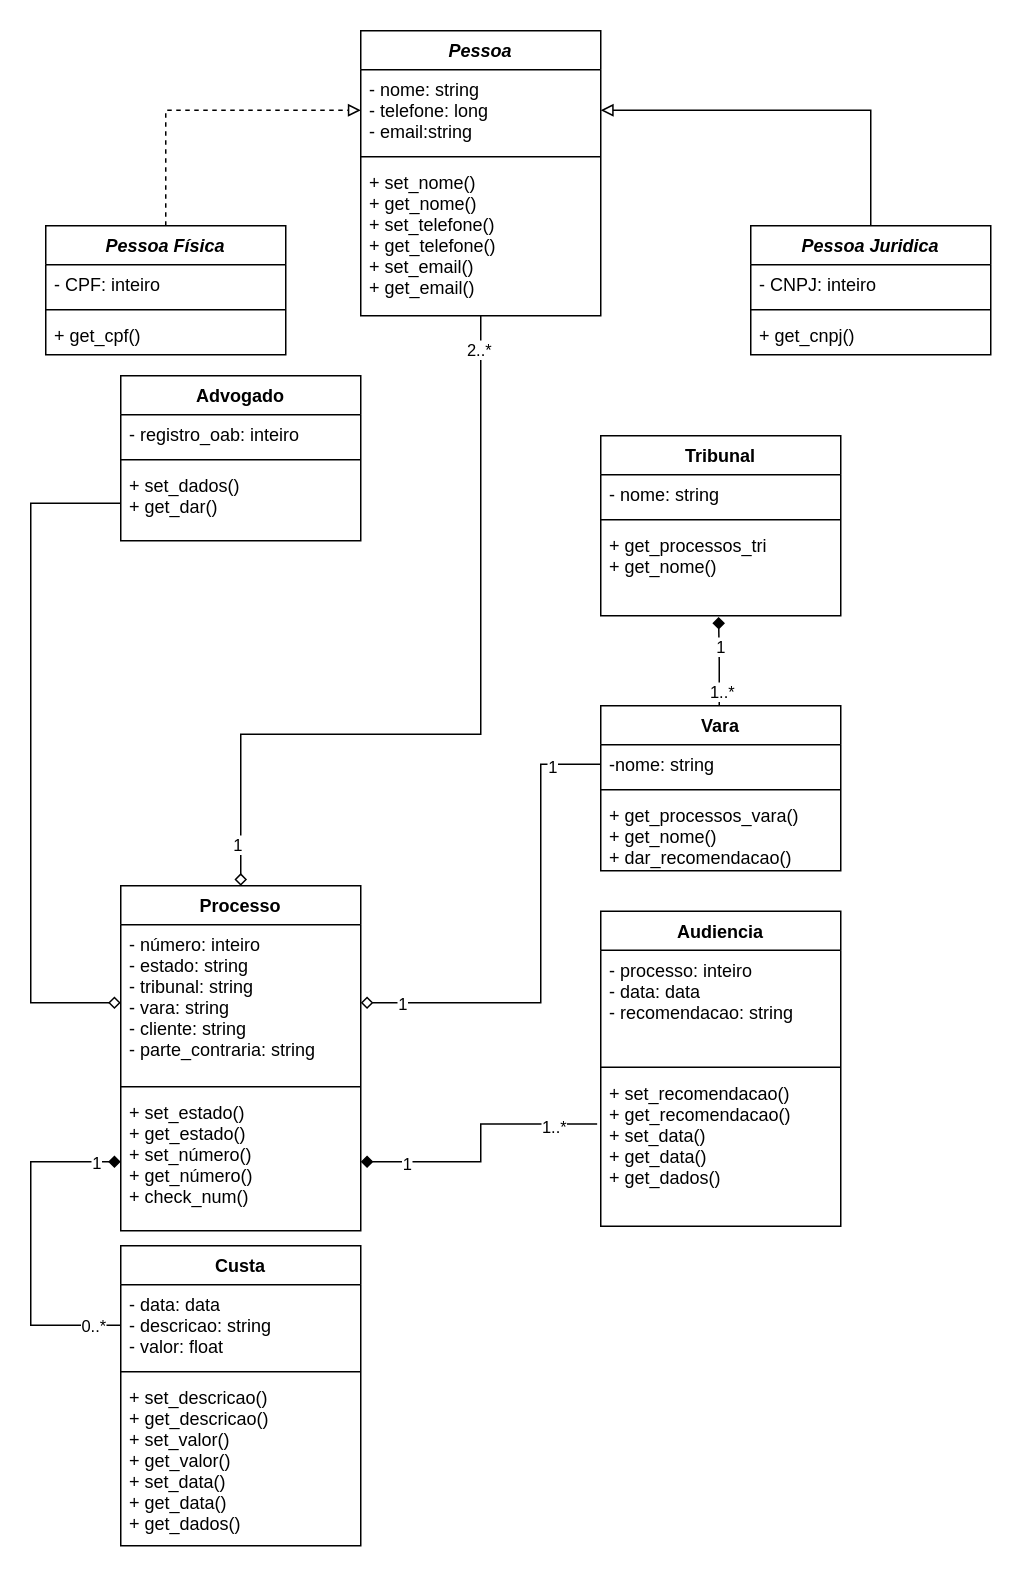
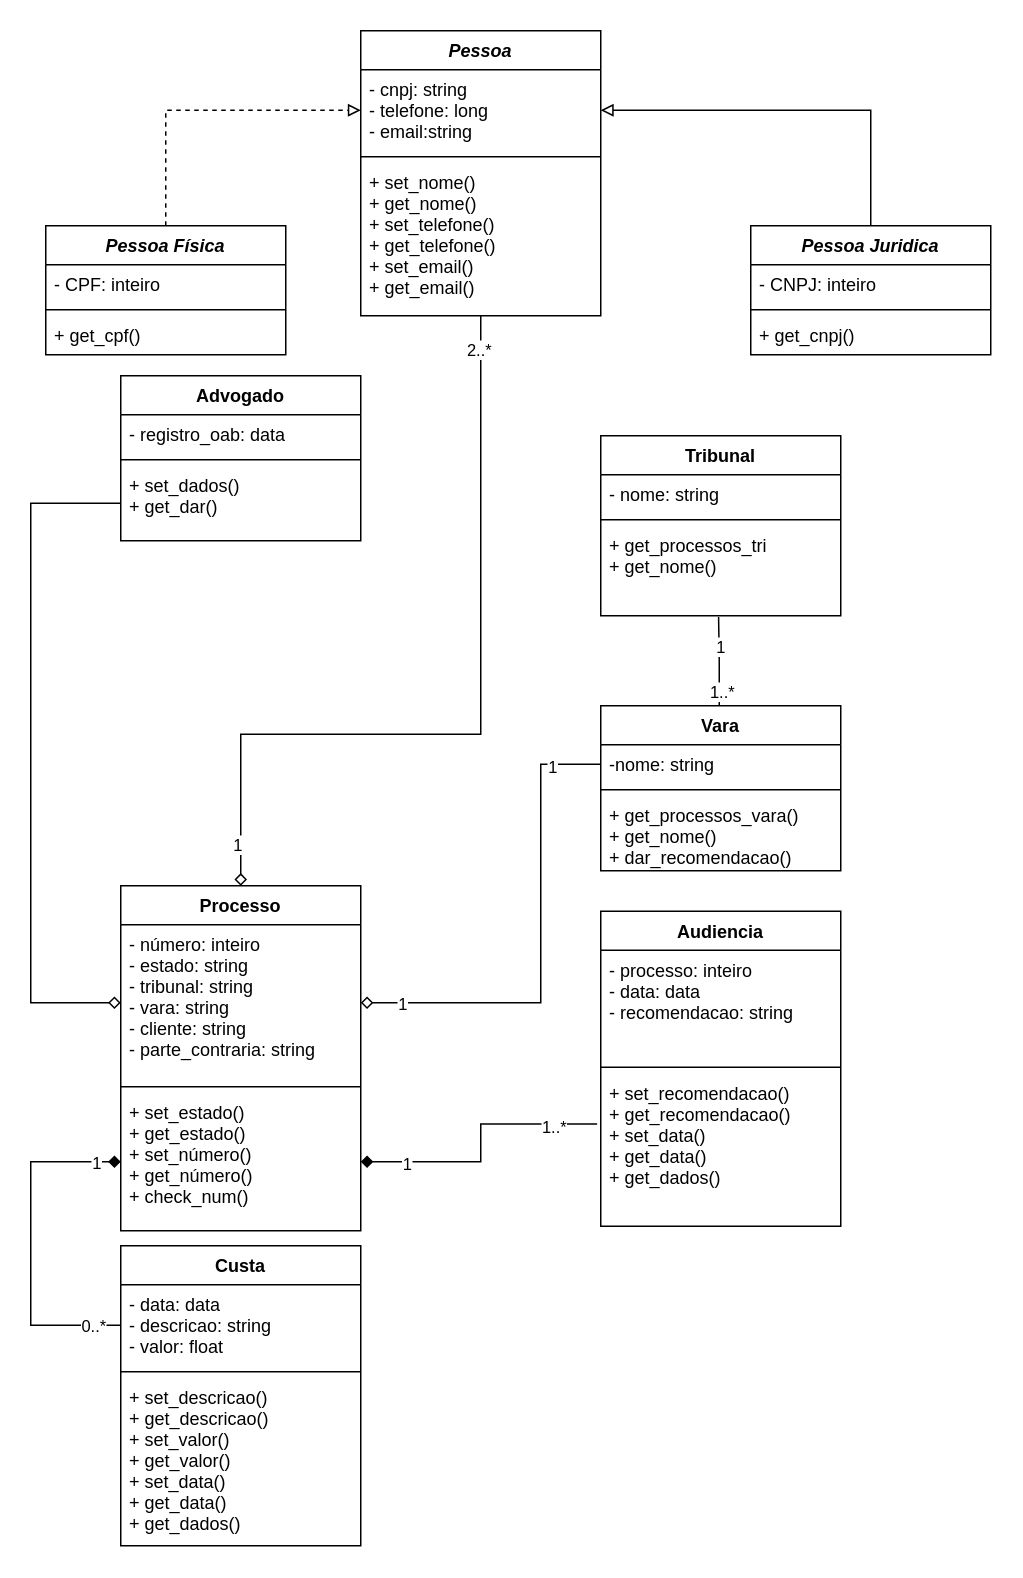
  <mxCell id="0" />
  <mxCell id="1" parent="0" />
  <mxCell id="2" style="edgeStyle=orthogonalEdgeStyle;rounded=0;orthogonalLoop=1;jettySize=auto;html=1;exitX=0.5;exitY=0;exitDx=0;exitDy=0;entryX=0;entryY=0.5;entryDx=0;entryDy=0;endArrow=block;endFill=0;dashed=1;" parent="1" source="45" target="7" edge="1"><mxGeometry relative="1" as="geometry" /></mxCell>
  <mxCell id="3" style="edgeStyle=orthogonalEdgeStyle;rounded=0;orthogonalLoop=1;jettySize=auto;html=1;exitX=0.5;exitY=0;exitDx=0;exitDy=0;endArrow=none;endFill=0;startArrow=diamond;startFill=0;" parent="1" source="10" target="9" edge="1"><mxGeometry relative="1" as="geometry"><Array as="points"><mxPoint x="160" y="489" /><mxPoint x="320" y="489" /></Array><mxPoint x="240" y="519" as="sourcePoint" /></mxGeometry></mxCell>
  <mxCell id="4" value="1" style="edgeLabel;html=1;align=center;verticalAlign=middle;resizable=0;points=[];" vertex="1" connectable="0" parent="3"><mxGeometry x="-0.896" y="3" relative="1" as="geometry"><mxPoint as="offset" /></mxGeometry></mxCell>
  <mxCell id="5" value="2..*" style="edgeLabel;html=1;align=center;verticalAlign=middle;resizable=0;points=[];" vertex="1" connectable="0" parent="3"><mxGeometry x="0.918" y="2" relative="1" as="geometry"><mxPoint as="offset" /></mxGeometry></mxCell>
  <mxCell id="6" value="Pessoa" style="swimlane;fontStyle=3;align=center;verticalAlign=top;childLayout=stackLayout;horizontal=1;startSize=26;horizontalStack=0;resizeParent=1;resizeParentMax=0;resizeLast=0;collapsible=1;marginBottom=0;" parent="1" vertex="1"><mxGeometry x="240" y="20" width="160" height="190" as="geometry" /></mxCell>
- <mxCell id="7" value="- nome: string&#10;- telefone: long&#10;- email:string&#10;" style="text;strokeColor=none;fillColor=none;align=left;verticalAlign=top;spacingLeft=4;spacingRight=4;overflow=hidden;rotatable=0;points=[[0,0.5],[1,0.5]];portConstraint=eastwest;" parent="6" vertex="1"><mxGeometry y="26" width="160" height="54" as="geometry" /></mxCell>
+ <mxCell id="7" value="- cnpj: string&#10;- telefone: long&#10;- email:string&#10;" style="text;strokeColor=none;fillColor=none;align=left;verticalAlign=top;spacingLeft=4;spacingRight=4;overflow=hidden;rotatable=0;points=[[0,0.5],[1,0.5]];portConstraint=eastwest;" parent="6" vertex="1"><mxGeometry y="26" width="160" height="54" as="geometry" /></mxCell>
  <mxCell id="8" value="" style="line;strokeWidth=1;fillColor=none;align=left;verticalAlign=middle;spacingTop=-1;spacingLeft=3;spacingRight=3;rotatable=0;labelPosition=right;points=[];portConstraint=eastwest;" parent="6" vertex="1"><mxGeometry y="80" width="160" height="8" as="geometry" /></mxCell>
  <mxCell id="9" value="+ set_nome()&#10;+ get_nome()&#10;+ set_telefone()&#10;+ get_telefone()&#10;+ set_email()&#10;+ get_email()&#10;&#10;&#10;&#10;" style="text;strokeColor=none;fillColor=none;align=left;verticalAlign=top;spacingLeft=4;spacingRight=4;overflow=hidden;rotatable=0;points=[[0,0.5],[1,0.5]];portConstraint=eastwest;" parent="6" vertex="1"><mxGeometry y="88" width="160" height="102" as="geometry" /></mxCell>
  <mxCell id="10" value="Processo" style="swimlane;fontStyle=1;align=center;verticalAlign=top;childLayout=stackLayout;horizontal=1;startSize=26;horizontalStack=0;resizeParent=1;resizeParentMax=0;resizeLast=0;collapsible=1;marginBottom=0;" parent="1" vertex="1"><mxGeometry x="80" y="590" width="160" height="230" as="geometry" /></mxCell>
  <mxCell id="11" value="- número: inteiro&#10;- estado: string&#10;- tribunal: string&#10;- vara: string&#10;- cliente: string&#10;- parte_contraria: string&#10;&#10;&#10;" style="text;strokeColor=none;fillColor=none;align=left;verticalAlign=top;spacingLeft=4;spacingRight=4;overflow=hidden;rotatable=0;points=[[0,0.5],[1,0.5]];portConstraint=eastwest;" parent="10" vertex="1"><mxGeometry y="26" width="160" height="104" as="geometry" /></mxCell>
  <mxCell id="12" value="" style="line;strokeWidth=1;fillColor=none;align=left;verticalAlign=middle;spacingTop=-1;spacingLeft=3;spacingRight=3;rotatable=0;labelPosition=right;points=[];portConstraint=eastwest;" parent="10" vertex="1"><mxGeometry y="130" width="160" height="8" as="geometry" /></mxCell>
  <mxCell id="13" value="+ set_estado()&#10;+ get_estado()&#10;+ set_número()&#10;+ get_número()&#10;+ check_num()&#10;&#10;&#10;&#10;&#10;" style="text;strokeColor=none;fillColor=none;align=left;verticalAlign=top;spacingLeft=4;spacingRight=4;overflow=hidden;rotatable=0;points=[[0,0.5],[1,0.5]];portConstraint=eastwest;" parent="10" vertex="1"><mxGeometry y="138" width="160" height="92" as="geometry" /></mxCell>
- <mxCell id="14" style="edgeStyle=orthogonalEdgeStyle;rounded=0;orthogonalLoop=1;jettySize=auto;html=1;exitX=0.5;exitY=0;exitDx=0;exitDy=0;entryX=0.491;entryY=1.013;entryDx=0;entryDy=0;entryPerimeter=0;endArrow=diamond;endFill=1;" parent="1" source="24" target="38" edge="1"><mxGeometry relative="1" as="geometry"><Array as="points"><mxPoint x="479" y="470" /><mxPoint x="479" y="440" /></Array></mxGeometry></mxCell>
+ <mxCell id="14" style="edgeStyle=orthogonalEdgeStyle;rounded=0;orthogonalLoop=1;jettySize=auto;html=1;exitX=0.5;exitY=0;exitDx=0;exitDy=0;entryX=0.491;entryY=1.013;entryDx=0;entryDy=0;entryPerimeter=0;endArrow=none;endFill=1;" parent="1" source="24" target="38" edge="1"><mxGeometry relative="1" as="geometry"><Array as="points"><mxPoint x="479" y="470" /><mxPoint x="479" y="440" /></Array></mxGeometry></mxCell>
  <mxCell id="15" value="1..*" style="edgeLabel;html=1;align=center;verticalAlign=middle;resizable=0;points=[];" parent="14" vertex="1" connectable="0"><mxGeometry x="-0.043" relative="1" as="geometry"><mxPoint x="1" y="18.17" as="offset" /></mxGeometry></mxCell>
  <mxCell id="16" value="1" style="edgeLabel;html=1;align=center;verticalAlign=middle;resizable=0;points=[];" parent="14" vertex="1" connectable="0"><mxGeometry x="-0.015" relative="1" as="geometry"><mxPoint y="-11" as="offset" /></mxGeometry></mxCell>
  <mxCell id="17" style="edgeStyle=orthogonalEdgeStyle;rounded=0;orthogonalLoop=1;jettySize=auto;html=1;exitX=1;exitY=0.5;exitDx=0;exitDy=0;entryX=0;entryY=0.5;entryDx=0;entryDy=0;endArrow=none;endFill=0;startArrow=diamond;startFill=0;" parent="1" source="11" target="25" edge="1"><mxGeometry relative="1" as="geometry"><Array as="points"><mxPoint x="360" y="668" /><mxPoint x="360" y="509" /></Array></mxGeometry></mxCell>
  <mxCell id="18" value="1" style="edgeLabel;html=1;align=center;verticalAlign=middle;resizable=0;points=[];" vertex="1" connectable="0" parent="17"><mxGeometry x="-0.831" relative="1" as="geometry"><mxPoint as="offset" /></mxGeometry></mxCell>
  <mxCell id="19" value="1" style="edgeLabel;html=1;align=center;verticalAlign=middle;resizable=0;points=[];" vertex="1" connectable="0" parent="17"><mxGeometry x="0.793" y="-1" relative="1" as="geometry"><mxPoint as="offset" /></mxGeometry></mxCell>
  <mxCell id="20" value="Audiencia" style="swimlane;fontStyle=1;align=center;verticalAlign=top;childLayout=stackLayout;horizontal=1;startSize=26;horizontalStack=0;resizeParent=1;resizeParentMax=0;resizeLast=0;collapsible=1;marginBottom=0;" parent="1" vertex="1"><mxGeometry x="400" y="607" width="160" height="210" as="geometry" /></mxCell>
  <mxCell id="21" value="- processo: inteiro&#10;- data: data&#10;- recomendacao: string&#10;&#10;&#10;" style="text;strokeColor=none;fillColor=none;align=left;verticalAlign=top;spacingLeft=4;spacingRight=4;overflow=hidden;rotatable=0;points=[[0,0.5],[1,0.5]];portConstraint=eastwest;" parent="20" vertex="1"><mxGeometry y="26" width="160" height="74" as="geometry" /></mxCell>
  <mxCell id="22" value="" style="line;strokeWidth=1;fillColor=none;align=left;verticalAlign=middle;spacingTop=-1;spacingLeft=3;spacingRight=3;rotatable=0;labelPosition=right;points=[];portConstraint=eastwest;" parent="20" vertex="1"><mxGeometry y="100" width="160" height="8" as="geometry" /></mxCell>
  <mxCell id="23" value="+ set_recomendacao()&#10;+ get_recomendacao()&#10;+ set_data()&#10;+ get_data()&#10;+ get_dados()&#10;&#10;&#10;" style="text;strokeColor=none;fillColor=none;align=left;verticalAlign=top;spacingLeft=4;spacingRight=4;overflow=hidden;rotatable=0;points=[[0,0.5],[1,0.5]];portConstraint=eastwest;" parent="20" vertex="1"><mxGeometry y="108" width="160" height="102" as="geometry" /></mxCell>
  <mxCell id="24" value="Vara" style="swimlane;fontStyle=1;align=center;verticalAlign=top;childLayout=stackLayout;horizontal=1;startSize=26;horizontalStack=0;resizeParent=1;resizeParentMax=0;resizeLast=0;collapsible=1;marginBottom=0;" parent="1" vertex="1"><mxGeometry x="400" y="470" width="160" height="110" as="geometry" /></mxCell>
  <mxCell id="25" value="-nome: string" style="text;strokeColor=none;fillColor=none;align=left;verticalAlign=top;spacingLeft=4;spacingRight=4;overflow=hidden;rotatable=0;points=[[0,0.5],[1,0.5]];portConstraint=eastwest;" parent="24" vertex="1"><mxGeometry y="26" width="160" height="26" as="geometry" /></mxCell>
  <mxCell id="26" value="" style="line;strokeWidth=1;fillColor=none;align=left;verticalAlign=middle;spacingTop=-1;spacingLeft=3;spacingRight=3;rotatable=0;labelPosition=right;points=[];portConstraint=eastwest;" parent="24" vertex="1"><mxGeometry y="52" width="160" height="8" as="geometry" /></mxCell>
  <mxCell id="27" value="+ get_processos_vara()&#10;+ get_nome()&#10;+ dar_recomendacao()&#10;" style="text;strokeColor=none;fillColor=none;align=left;verticalAlign=top;spacingLeft=4;spacingRight=4;overflow=hidden;rotatable=0;points=[[0,0.5],[1,0.5]];portConstraint=eastwest;" parent="24" vertex="1"><mxGeometry y="60" width="160" height="50" as="geometry" /></mxCell>
  <mxCell id="28" style="edgeStyle=orthogonalEdgeStyle;rounded=0;orthogonalLoop=1;jettySize=auto;html=1;exitX=0;exitY=0.5;exitDx=0;exitDy=0;entryX=0;entryY=0.5;entryDx=0;entryDy=0;endArrow=diamond;endFill=1;" parent="1" source="53" target="13" edge="1"><mxGeometry relative="1" as="geometry"><Array as="points"><mxPoint x="20" y="883" /><mxPoint x="20" y="774" /></Array></mxGeometry></mxCell>
  <mxCell id="29" value="1" style="edgeLabel;html=1;align=center;verticalAlign=middle;resizable=0;points=[];" parent="28" vertex="1" connectable="0"><mxGeometry x="0.851" relative="1" as="geometry"><mxPoint as="offset" /></mxGeometry></mxCell>
  <mxCell id="30" value="0..*" style="edgeLabel;html=1;align=center;verticalAlign=middle;resizable=0;points=[];" parent="28" vertex="1" connectable="0"><mxGeometry x="-0.836" relative="1" as="geometry"><mxPoint as="offset" /></mxGeometry></mxCell>
  <mxCell id="31" value="Advogado" style="swimlane;fontStyle=1;align=center;verticalAlign=top;childLayout=stackLayout;horizontal=1;startSize=26;horizontalStack=0;resizeParent=1;resizeParentMax=0;resizeLast=0;collapsible=1;marginBottom=0;" parent="1" vertex="1"><mxGeometry x="80" y="250" width="160" height="110" as="geometry" /></mxCell>
- <mxCell id="32" value="- registro_oab: inteiro" style="text;strokeColor=none;fillColor=none;align=left;verticalAlign=top;spacingLeft=4;spacingRight=4;overflow=hidden;rotatable=0;points=[[0,0.5],[1,0.5]];portConstraint=eastwest;" parent="31" vertex="1"><mxGeometry y="26" width="160" height="26" as="geometry" /></mxCell>
+ <mxCell id="32" value="- registro_oab: data" style="text;strokeColor=none;fillColor=none;align=left;verticalAlign=top;spacingLeft=4;spacingRight=4;overflow=hidden;rotatable=0;points=[[0,0.5],[1,0.5]];portConstraint=eastwest;" parent="31" vertex="1"><mxGeometry y="26" width="160" height="26" as="geometry" /></mxCell>
  <mxCell id="33" value="" style="line;strokeWidth=1;fillColor=none;align=left;verticalAlign=middle;spacingTop=-1;spacingLeft=3;spacingRight=3;rotatable=0;labelPosition=right;points=[];portConstraint=eastwest;" parent="31" vertex="1"><mxGeometry y="52" width="160" height="8" as="geometry" /></mxCell>
  <mxCell id="34" value="+ set_dados()&#10;+ get_dar()" style="text;strokeColor=none;fillColor=none;align=left;verticalAlign=top;spacingLeft=4;spacingRight=4;overflow=hidden;rotatable=0;points=[[0,0.5],[1,0.5]];portConstraint=eastwest;" parent="31" vertex="1"><mxGeometry y="60" width="160" height="50" as="geometry" /></mxCell>
  <mxCell id="35" value="Tribunal" style="swimlane;fontStyle=1;align=center;verticalAlign=top;childLayout=stackLayout;horizontal=1;startSize=26;horizontalStack=0;resizeParent=1;resizeParentMax=0;resizeLast=0;collapsible=1;marginBottom=0;" parent="1" vertex="1"><mxGeometry x="400" y="290" width="160" height="120" as="geometry" /></mxCell>
  <mxCell id="36" value="- nome: string" style="text;strokeColor=none;fillColor=none;align=left;verticalAlign=top;spacingLeft=4;spacingRight=4;overflow=hidden;rotatable=0;points=[[0,0.5],[1,0.5]];portConstraint=eastwest;" parent="35" vertex="1"><mxGeometry y="26" width="160" height="26" as="geometry" /></mxCell>
  <mxCell id="37" value="" style="line;strokeWidth=1;fillColor=none;align=left;verticalAlign=middle;spacingTop=-1;spacingLeft=3;spacingRight=3;rotatable=0;labelPosition=right;points=[];portConstraint=eastwest;" parent="35" vertex="1"><mxGeometry y="52" width="160" height="8" as="geometry" /></mxCell>
  <mxCell id="38" value="+ get_processos_tri&#10;+ get_nome()&#10;&#10;&#10;" style="text;strokeColor=none;fillColor=none;align=left;verticalAlign=top;spacingLeft=4;spacingRight=4;overflow=hidden;rotatable=0;points=[[0,0.5],[1,0.5]];portConstraint=eastwest;" parent="35" vertex="1"><mxGeometry y="60" width="160" height="60" as="geometry" /></mxCell>
  <mxCell id="39" style="edgeStyle=orthogonalEdgeStyle;rounded=0;orthogonalLoop=1;jettySize=auto;html=1;exitX=0;exitY=0.5;exitDx=0;exitDy=0;entryX=0;entryY=0.5;entryDx=0;entryDy=0;endArrow=none;endFill=0;startArrow=diamond;startFill=0;" parent="1" source="11" target="34" edge="1"><mxGeometry relative="1" as="geometry"><Array as="points"><mxPoint x="20" y="668" /><mxPoint x="20" y="335" /></Array></mxGeometry></mxCell>
  <mxCell id="40" style="edgeStyle=orthogonalEdgeStyle;rounded=0;orthogonalLoop=1;jettySize=auto;html=1;exitX=0.5;exitY=0;exitDx=0;exitDy=0;entryX=1;entryY=0.5;entryDx=0;entryDy=0;endArrow=block;endFill=0;" parent="1" source="41" target="7" edge="1"><mxGeometry relative="1" as="geometry" /></mxCell>
  <mxCell id="41" value="Pessoa Juridica" style="swimlane;fontStyle=3;align=center;verticalAlign=top;childLayout=stackLayout;horizontal=1;startSize=26;horizontalStack=0;resizeParent=1;resizeParentMax=0;resizeLast=0;collapsible=1;marginBottom=0;" parent="1" vertex="1"><mxGeometry x="500" y="150" width="160" height="86" as="geometry" /></mxCell>
  <mxCell id="42" value="- CNPJ: inteiro" style="text;strokeColor=none;fillColor=none;align=left;verticalAlign=top;spacingLeft=4;spacingRight=4;overflow=hidden;rotatable=0;points=[[0,0.5],[1,0.5]];portConstraint=eastwest;" parent="41" vertex="1"><mxGeometry y="26" width="160" height="26" as="geometry" /></mxCell>
  <mxCell id="43" value="" style="line;strokeWidth=1;fillColor=none;align=left;verticalAlign=middle;spacingTop=-1;spacingLeft=3;spacingRight=3;rotatable=0;labelPosition=right;points=[];portConstraint=eastwest;" parent="41" vertex="1"><mxGeometry y="52" width="160" height="8" as="geometry" /></mxCell>
  <mxCell id="44" value="+ get_cnpj()" style="text;strokeColor=none;fillColor=none;align=left;verticalAlign=top;spacingLeft=4;spacingRight=4;overflow=hidden;rotatable=0;points=[[0,0.5],[1,0.5]];portConstraint=eastwest;" parent="41" vertex="1"><mxGeometry y="60" width="160" height="26" as="geometry" /></mxCell>
  <mxCell id="45" value="Pessoa Física" style="swimlane;fontStyle=3;align=center;verticalAlign=top;childLayout=stackLayout;horizontal=1;startSize=26;horizontalStack=0;resizeParent=1;resizeParentMax=0;resizeLast=0;collapsible=1;marginBottom=0;" parent="1" vertex="1"><mxGeometry x="30" y="150" width="160" height="86" as="geometry" /></mxCell>
  <mxCell id="46" value="- CPF: inteiro" style="text;strokeColor=none;fillColor=none;align=left;verticalAlign=top;spacingLeft=4;spacingRight=4;overflow=hidden;rotatable=0;points=[[0,0.5],[1,0.5]];portConstraint=eastwest;" parent="45" vertex="1"><mxGeometry y="26" width="160" height="26" as="geometry" /></mxCell>
  <mxCell id="47" value="" style="line;strokeWidth=1;fillColor=none;align=left;verticalAlign=middle;spacingTop=-1;spacingLeft=3;spacingRight=3;rotatable=0;labelPosition=right;points=[];portConstraint=eastwest;" parent="45" vertex="1"><mxGeometry y="52" width="160" height="8" as="geometry" /></mxCell>
  <mxCell id="48" value="+ get_cpf()" style="text;strokeColor=none;fillColor=none;align=left;verticalAlign=top;spacingLeft=4;spacingRight=4;overflow=hidden;rotatable=0;points=[[0,0.5],[1,0.5]];portConstraint=eastwest;" parent="45" vertex="1"><mxGeometry y="60" width="160" height="26" as="geometry" /></mxCell>
  <mxCell id="49" style="edgeStyle=orthogonalEdgeStyle;rounded=0;orthogonalLoop=1;jettySize=auto;html=1;exitX=1;exitY=0.5;exitDx=0;exitDy=0;entryX=-0.015;entryY=0.332;entryDx=0;entryDy=0;entryPerimeter=0;endArrow=none;endFill=0;startArrow=diamond;startFill=1;" parent="1" source="13" target="23" edge="1"><mxGeometry relative="1" as="geometry" /></mxCell>
  <mxCell id="50" value="1" style="edgeLabel;html=1;align=center;verticalAlign=middle;resizable=0;points=[];" parent="49" vertex="1" connectable="0"><mxGeometry x="-0.786" y="-1" relative="1" as="geometry"><mxPoint x="10" as="offset" /></mxGeometry></mxCell>
  <mxCell id="51" value="1..*" style="edgeLabel;html=1;align=center;verticalAlign=middle;resizable=0;points=[];" parent="49" vertex="1" connectable="0"><mxGeometry x="0.699" y="-2" relative="1" as="geometry"><mxPoint x="-1" as="offset" /></mxGeometry></mxCell>
  <mxCell id="52" value="Custa" style="swimlane;fontStyle=1;align=center;verticalAlign=top;childLayout=stackLayout;horizontal=1;startSize=26;horizontalStack=0;resizeParent=1;resizeParentMax=0;resizeLast=0;collapsible=1;marginBottom=0;" parent="1" vertex="1"><mxGeometry x="80" y="830" width="160" height="200" as="geometry" /></mxCell>
  <mxCell id="53" value="- data: data&#10;- descricao: string&#10;- valor: float" style="text;strokeColor=none;fillColor=none;align=left;verticalAlign=top;spacingLeft=4;spacingRight=4;overflow=hidden;rotatable=0;points=[[0,0.5],[1,0.5]];portConstraint=eastwest;" parent="52" vertex="1"><mxGeometry y="26" width="160" height="54" as="geometry" /></mxCell>
  <mxCell id="54" value="" style="line;strokeWidth=1;fillColor=none;align=left;verticalAlign=middle;spacingTop=-1;spacingLeft=3;spacingRight=3;rotatable=0;labelPosition=right;points=[];portConstraint=eastwest;" parent="52" vertex="1"><mxGeometry y="80" width="160" height="8" as="geometry" /></mxCell>
  <mxCell id="55" value="+ set_descricao()&#10;+ get_descricao()&#10;+ set_valor()&#10;+ get_valor()&#10;+ set_data()&#10;+ get_data()&#10;+ get_dados()&#10;&#10;&#10;&#10;&#10;" style="text;strokeColor=none;fillColor=none;align=left;verticalAlign=top;spacingLeft=4;spacingRight=4;overflow=hidden;rotatable=0;points=[[0,0.5],[1,0.5]];portConstraint=eastwest;" parent="52" vertex="1"><mxGeometry y="88" width="160" height="112" as="geometry" /></mxCell>
